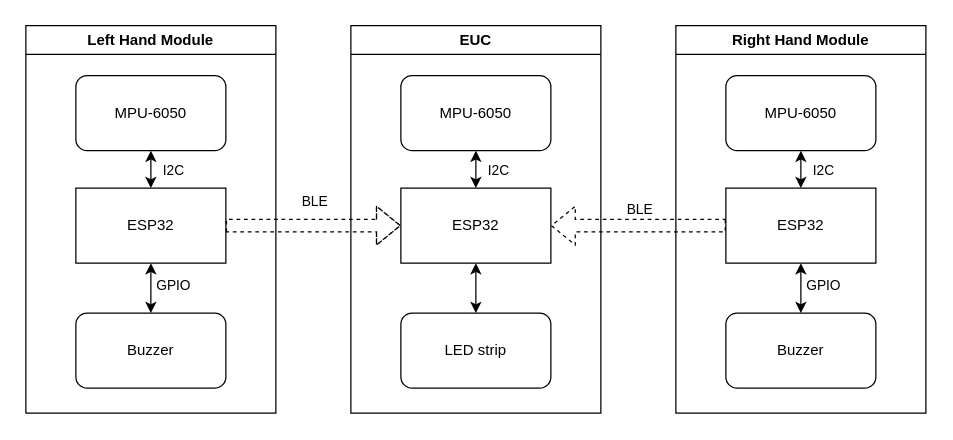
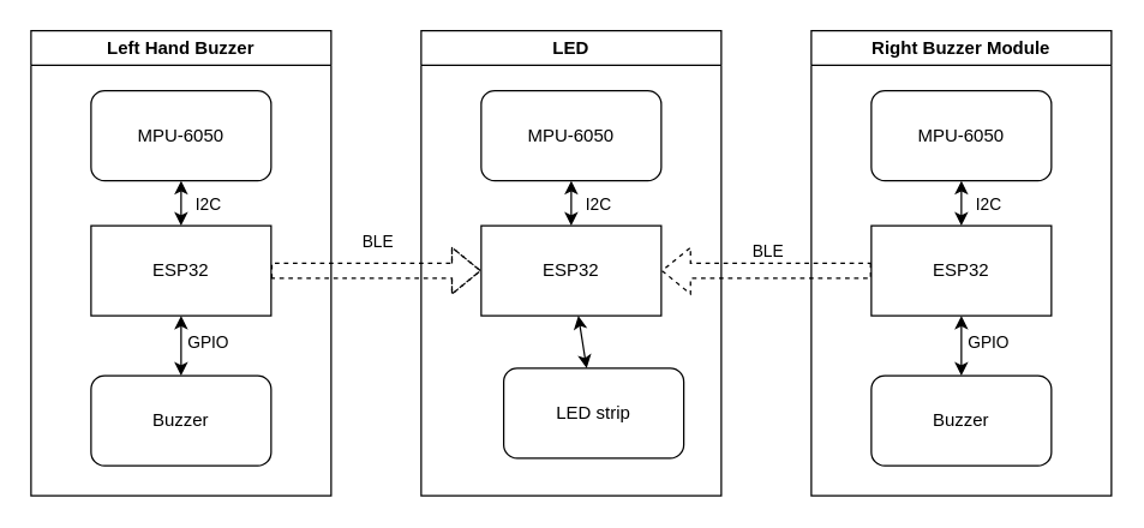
  <mxCell id="0" />
  <mxCell id="1" parent="0" />
- <mxCell id="2" value="EUC" style="swimlane;whiteSpace=wrap;html=1;" parent="1" vertex="1"><mxGeometry x="280" y="20" width="200" height="310" as="geometry" /></mxCell>
+ <mxCell id="2" value="LED" style="swimlane;whiteSpace=wrap;html=1;" parent="1" vertex="1"><mxGeometry x="280" y="20" width="200" height="310" as="geometry" /></mxCell>
  <mxCell id="3" value="MPU-6050" style="rounded=1;whiteSpace=wrap;html=1;" parent="2" vertex="1"><mxGeometry x="40" y="40" width="120" height="60" as="geometry" /></mxCell>
  <mxCell id="4" value="ESP32" style="rounded=0;whiteSpace=wrap;html=1;" parent="2" vertex="1"><mxGeometry x="40" y="130" width="120" height="60" as="geometry" /></mxCell>
  <mxCell id="5" value="" style="endArrow=classic;startArrow=classic;html=1;rounded=0;" edge="1" parent="2" source="4" target="3"><mxGeometry width="50" height="50" relative="1" as="geometry"><mxPoint x="80" y="120" as="sourcePoint" /><mxPoint x="80" y="90" as="targetPoint" /></mxGeometry></mxCell>
  <mxCell id="6" value="I2C" style="edgeLabel;html=1;align=center;verticalAlign=middle;resizable=0;points=[];" vertex="1" connectable="0" parent="5"><mxGeometry x="0.343" relative="1" as="geometry"><mxPoint x="17" y="5" as="offset" /></mxGeometry></mxCell>
- <mxCell id="7" value="LED strip" style="rounded=1;whiteSpace=wrap;html=1;" vertex="1" parent="2"><mxGeometry x="40" y="230" width="120" height="60" as="geometry" /></mxCell>
+ <mxCell id="7" value="LED strip" style="rounded=1;whiteSpace=wrap;html=1;" vertex="1" parent="2"><mxGeometry x="55" y="225" width="120" height="60" as="geometry" /></mxCell>
  <mxCell id="8" value="" style="endArrow=classic;startArrow=classic;html=1;rounded=0;" edge="1" parent="2" source="4" target="7"><mxGeometry width="50" height="50" relative="1" as="geometry"><mxPoint x="110.0" y="140" as="sourcePoint" /><mxPoint x="110.0" y="110" as="targetPoint" /></mxGeometry></mxCell>
  <mxCell id="9" value="&lt;div style=&quot;font-family: Consolas, &amp;quot;Courier New&amp;quot;, monospace; line-height: 19px;&quot;&gt;&lt;font style=&quot;font-size: 12px;&quot; color=&quot;#ffffff&quot;&gt;NEO GRBW/KHZ800&lt;/font&gt;&lt;/div&gt;" style="edgeLabel;html=1;align=center;verticalAlign=middle;resizable=0;points=[];labelBackgroundColor=none;" vertex="1" connectable="0" parent="8"><mxGeometry x="0.343" relative="1" as="geometry"><mxPoint x="25" y="-7" as="offset" /></mxGeometry></mxCell>
- <mxCell id="10" value="Left Hand Module" style="swimlane;whiteSpace=wrap;html=1;" parent="1" vertex="1"><mxGeometry x="20" y="20" width="200" height="310" as="geometry" /></mxCell>
+ <mxCell id="10" value="Left Hand Buzzer" style="swimlane;whiteSpace=wrap;html=1;" parent="1" vertex="1"><mxGeometry x="20" y="20" width="200" height="310" as="geometry" /></mxCell>
  <mxCell id="11" value="ESP32" style="rounded=0;whiteSpace=wrap;html=1;" parent="10" vertex="1"><mxGeometry x="40" y="130" width="120" height="60" as="geometry" /></mxCell>
  <mxCell id="12" value="MPU-6050" style="rounded=1;whiteSpace=wrap;html=1;" parent="10" vertex="1"><mxGeometry x="40" y="40" width="120" height="60" as="geometry" /></mxCell>
  <mxCell id="13" value="" style="endArrow=classic;startArrow=classic;html=1;rounded=0;" parent="10" source="11" target="12" edge="1"><mxGeometry width="50" height="50" relative="1" as="geometry"><mxPoint x="60" y="360" as="sourcePoint" /><mxPoint x="110" y="310" as="targetPoint" /></mxGeometry></mxCell>
  <mxCell id="14" value="I2C" style="edgeLabel;html=1;align=center;verticalAlign=middle;resizable=0;points=[];" vertex="1" connectable="0" parent="13"><mxGeometry x="0.343" relative="1" as="geometry"><mxPoint x="17" y="5" as="offset" /></mxGeometry></mxCell>
  <mxCell id="15" value="Buzzer" style="rounded=1;whiteSpace=wrap;html=1;" vertex="1" parent="10"><mxGeometry x="40" y="230" width="120" height="60" as="geometry" /></mxCell>
  <mxCell id="16" value="" style="endArrow=classic;startArrow=classic;html=1;rounded=0;" edge="1" parent="10" source="15" target="11"><mxGeometry width="50" height="50" relative="1" as="geometry"><mxPoint x="-460" y="100" as="sourcePoint" /><mxPoint x="100.0" y="190" as="targetPoint" /></mxGeometry></mxCell>
  <mxCell id="17" value="GPIO" style="edgeLabel;html=1;align=center;verticalAlign=middle;resizable=0;points=[];" vertex="1" connectable="0" parent="16"><mxGeometry x="0.645" relative="1" as="geometry"><mxPoint x="17" y="10" as="offset" /></mxGeometry></mxCell>
- <mxCell id="18" value="Right Hand Module" style="swimlane;whiteSpace=wrap;html=1;" parent="1" vertex="1"><mxGeometry x="540" y="20" width="200" height="310" as="geometry" /></mxCell>
+ <mxCell id="18" value="Right Buzzer Module" style="swimlane;whiteSpace=wrap;html=1;" parent="1" vertex="1"><mxGeometry x="540" y="20" width="200" height="310" as="geometry" /></mxCell>
  <mxCell id="19" value="ESP32" style="rounded=0;whiteSpace=wrap;html=1;" parent="18" vertex="1"><mxGeometry x="40" y="130" width="120" height="60" as="geometry" /></mxCell>
  <mxCell id="20" value="MPU-6050" style="rounded=1;whiteSpace=wrap;html=1;" parent="18" vertex="1"><mxGeometry x="40" y="40" width="120" height="60" as="geometry" /></mxCell>
  <mxCell id="21" value="" style="endArrow=classic;startArrow=classic;html=1;rounded=0;" parent="18" source="19" target="20" edge="1"><mxGeometry width="50" height="50" relative="1" as="geometry"><mxPoint x="-150" y="130" as="sourcePoint" /><mxPoint x="-150" y="100" as="targetPoint" /></mxGeometry></mxCell>
  <mxCell id="22" value="I2C" style="edgeLabel;html=1;align=center;verticalAlign=middle;resizable=0;points=[];" vertex="1" connectable="0" parent="21"><mxGeometry x="0.645" relative="1" as="geometry"><mxPoint x="17" y="10" as="offset" /></mxGeometry></mxCell>
  <mxCell id="23" value="Buzzer" style="rounded=1;whiteSpace=wrap;html=1;" vertex="1" parent="18"><mxGeometry x="40" y="230" width="120" height="60" as="geometry" /></mxCell>
  <mxCell id="24" value="" style="endArrow=classic;startArrow=classic;html=1;rounded=0;" edge="1" parent="18" source="23" target="19"><mxGeometry width="50" height="50" relative="1" as="geometry"><mxPoint x="110" y="140" as="sourcePoint" /><mxPoint x="110" y="110" as="targetPoint" /></mxGeometry></mxCell>
  <mxCell id="25" value="GPIO" style="edgeLabel;html=1;align=center;verticalAlign=middle;resizable=0;points=[];" vertex="1" connectable="0" parent="24"><mxGeometry x="0.645" relative="1" as="geometry"><mxPoint x="17" y="10" as="offset" /></mxGeometry></mxCell>
  <mxCell id="26" value="" style="shape=flexArrow;endArrow=classic;html=1;rounded=0;dashed=1;" parent="1" source="11" target="4" edge="1"><mxGeometry width="50" height="50" relative="1" as="geometry"><mxPoint x="600" y="190" as="sourcePoint" /><mxPoint x="450" y="190" as="targetPoint" /><Array as="points"><mxPoint x="250" y="180" /></Array></mxGeometry></mxCell>
  <mxCell id="27" value="BLE" style="edgeLabel;html=1;align=center;verticalAlign=middle;resizable=0;points=[];" vertex="1" connectable="0" parent="26"><mxGeometry x="-0.269" y="3" relative="1" as="geometry"><mxPoint x="19" y="-17" as="offset" /></mxGeometry></mxCell>
  <mxCell id="28" value="" style="shape=flexArrow;endArrow=classic;html=1;rounded=0;dashed=1;" edge="1" parent="1" source="19" target="4"><mxGeometry width="50" height="50" relative="1" as="geometry"><mxPoint x="530" y="260" as="sourcePoint" /><mxPoint x="330" y="190" as="targetPoint" /><Array as="points" /></mxGeometry></mxCell>
  <mxCell id="29" value="BLE" style="edgeLabel;html=1;align=center;verticalAlign=middle;resizable=0;points=[];" vertex="1" connectable="0" parent="28"><mxGeometry x="-0.269" y="3" relative="1" as="geometry"><mxPoint x="-19" y="-17" as="offset" /></mxGeometry></mxCell>
